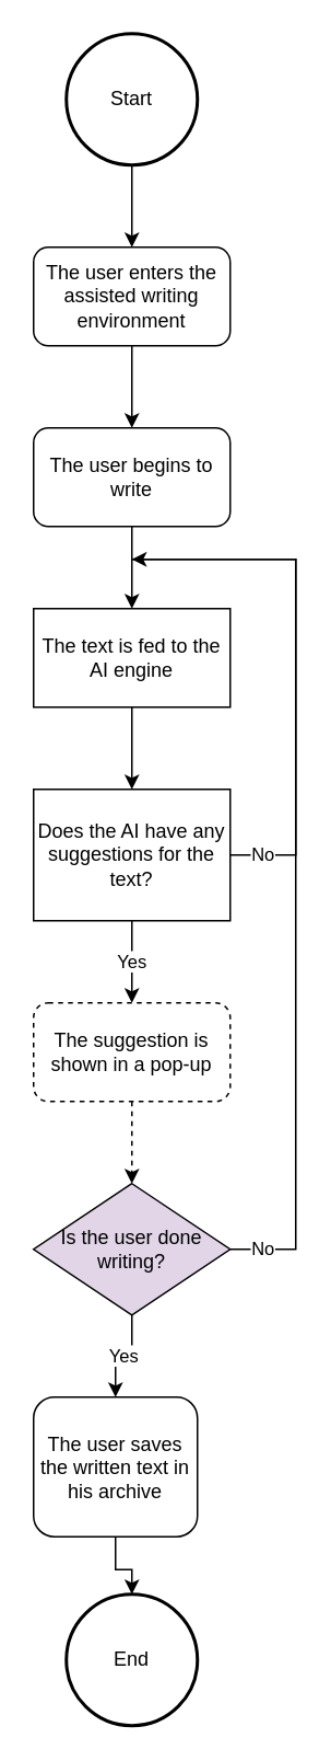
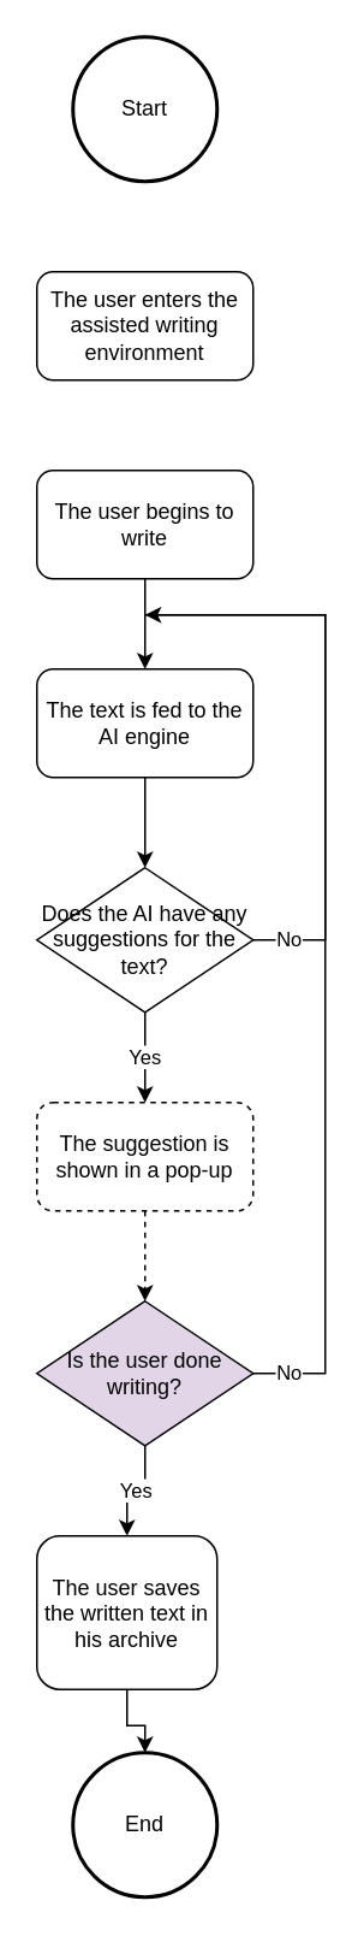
  <mxCell id="0" />
  <mxCell id="1" parent="0" />
  <mxCell id="2" value="&lt;div&gt;End&lt;/div&gt;" style="ellipse;whiteSpace=wrap;html=1;aspect=fixed;strokeWidth=2;" parent="1" vertex="1"><mxGeometry x="40" y="970" width="80" height="80" as="geometry" /></mxCell>
- <mxCell id="3" style="edgeStyle=orthogonalEdgeStyle;rounded=0;orthogonalLoop=1;jettySize=auto;html=1;" parent="1" source="4" target="6" edge="1"><mxGeometry relative="1" as="geometry" /></mxCell>
  <mxCell id="4" value="Start" style="ellipse;whiteSpace=wrap;html=1;aspect=fixed;strokeWidth=2;" parent="1" vertex="1"><mxGeometry x="40" y="20" width="80" height="80" as="geometry" /></mxCell>
- <mxCell id="5" style="edgeStyle=orthogonalEdgeStyle;rounded=0;orthogonalLoop=1;jettySize=auto;html=1;" parent="1" source="6" target="8" edge="1"><mxGeometry relative="1" as="geometry" /></mxCell>
  <mxCell id="6" value="The user enters the assisted writing environment" style="rounded=1;whiteSpace=wrap;html=1;" parent="1" vertex="1"><mxGeometry x="20" y="150" width="120" height="60" as="geometry" /></mxCell>
  <mxCell id="7" style="edgeStyle=orthogonalEdgeStyle;rounded=0;orthogonalLoop=1;jettySize=auto;html=1;" parent="1" source="8" target="10" edge="1"><mxGeometry relative="1" as="geometry" /></mxCell>
  <mxCell id="8" value="The user begins to write" style="rounded=1;whiteSpace=wrap;html=1;" parent="1" vertex="1"><mxGeometry x="20" y="260" width="120" height="60" as="geometry" /></mxCell>
  <mxCell id="9" style="edgeStyle=orthogonalEdgeStyle;rounded=0;orthogonalLoop=1;jettySize=auto;html=1;" parent="1" source="10" target="13" edge="1"><mxGeometry relative="1" as="geometry" /></mxCell>
- <mxCell id="10" value="The text is fed to the AI engine" style="whiteSpace=wrap;html=1;rounded=0;" parent="1" vertex="1"><mxGeometry x="20" y="370" width="120" height="60" as="geometry" /></mxCell>
+ <mxCell id="10" value="The text is fed to the AI engine" style="rounded=1;whiteSpace=wrap;html=1;" parent="1" vertex="1"><mxGeometry x="20" y="370" width="120" height="60" as="geometry" /></mxCell>
  <mxCell id="11" value="Yes" style="edgeStyle=orthogonalEdgeStyle;rounded=0;orthogonalLoop=1;jettySize=auto;html=1;" parent="1" source="13" target="15" edge="1"><mxGeometry relative="1" as="geometry" /></mxCell>
  <mxCell id="12" value="No" style="edgeStyle=orthogonalEdgeStyle;rounded=0;orthogonalLoop=1;jettySize=auto;html=1;" parent="1" source="13" edge="1"><mxGeometry x="-0.875" relative="1" as="geometry"><mxPoint x="80" y="340" as="targetPoint" /><Array as="points"><mxPoint x="180" y="520" /><mxPoint x="180" y="340" /></Array><mxPoint as="offset" /></mxGeometry></mxCell>
- <mxCell id="13" value="Does the AI have any suggestions for the text?" style="whiteSpace=wrap;html=1;rounded=0;" parent="1" vertex="1"><mxGeometry x="20" y="480" width="120" height="80" as="geometry" /></mxCell>
+ <mxCell id="13" value="Does the AI have any suggestions for the text?" style="rhombus;whiteSpace=wrap;html=1;" parent="1" vertex="1"><mxGeometry x="20" y="480" width="120" height="80" as="geometry" /></mxCell>
  <mxCell id="14" style="edgeStyle=orthogonalEdgeStyle;rounded=0;orthogonalLoop=1;jettySize=auto;html=1;dashed=1;" parent="1" source="15" target="17" edge="1"><mxGeometry relative="1" as="geometry" /></mxCell>
  <mxCell id="15" value="The suggestion is shown in a pop-up" style="rounded=1;whiteSpace=wrap;html=1;dashed=1;" parent="1" vertex="1"><mxGeometry x="20" y="610" width="120" height="60" as="geometry" /></mxCell>
  <mxCell id="16" value="Yes" style="edgeStyle=orthogonalEdgeStyle;rounded=0;orthogonalLoop=1;jettySize=auto;html=1;" parent="1" source="17" target="20" edge="1"><mxGeometry relative="1" as="geometry" /></mxCell>
  <mxCell id="17" value="Is the user done writing?" style="rhombus;whiteSpace=wrap;html=1;fillColor=#e1d5e7;" parent="1" vertex="1"><mxGeometry x="20" y="720" width="120" height="80" as="geometry" /></mxCell>
  <mxCell id="18" style="edgeStyle=orthogonalEdgeStyle;rounded=0;orthogonalLoop=1;jettySize=auto;html=1;" parent="1" source="20" target="2" edge="1"><mxGeometry relative="1" as="geometry" /></mxCell>
  <mxCell id="19" value="No" style="edgeStyle=orthogonalEdgeStyle;rounded=0;orthogonalLoop=1;jettySize=auto;html=1;endArrow=none;endFill=0;exitX=1;exitY=0.5;exitDx=0;exitDy=0;" parent="1" source="17" edge="1"><mxGeometry x="-0.929" relative="1" as="geometry"><mxPoint x="80" y="340" as="targetPoint" /><Array as="points"><mxPoint x="180" y="760" /><mxPoint x="180" y="340" /></Array><mxPoint as="offset" /></mxGeometry></mxCell>
  <mxCell id="20" value="The user saves the written text in his archive" style="rounded=1;whiteSpace=wrap;html=1;" parent="1" vertex="1"><mxGeometry x="20" y="850" width="100" height="85" as="geometry" /></mxCell>
